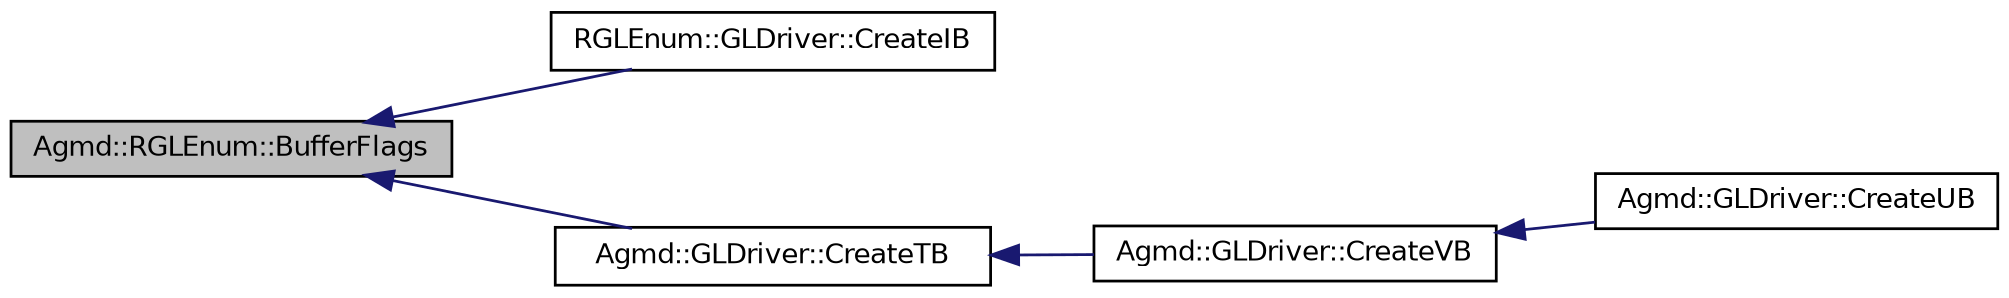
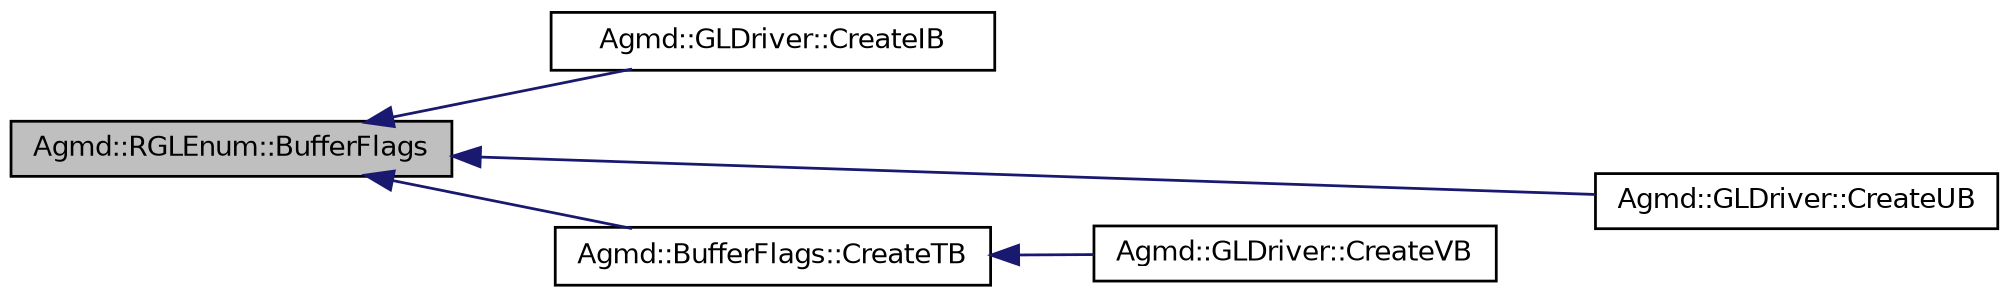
  digraph {
    rankdir=LR
    node [color=black fillcolor=white fontname=Helvetica fontsize=10 shape=record style=filled]
    edge [color=midnightblue dir=back fontname=Helvetica fontsize=10 labelfontname=Helvetica labelfontsize=10 style=solid]
    n1 [fillcolor=grey75 fontcolor=black height=0.2 label="Agmd::RGLEnum::BufferFlags" width=0.4]
-   n2 [height=0.2 label="RGLEnum::GLDriver::CreateIB" width=0.4]
+   n2 [height=0.2 label="Agmd::GLDriver::CreateIB" width=0.4]
    n3 [height=0.2 label="Agmd::GLDriver::CreateUB" width=0.4]
-   n4 [height=0.2 label="Agmd::GLDriver::CreateTB" width=0.4]
+   n4 [height=0.2 label="Agmd::BufferFlags::CreateTB" width=0.4]
    n5 [height=0.2 label="Agmd::GLDriver::CreateVB" width=0.4]
    n1 -> n2
-   n5 -> n3
+   n1 -> n3
    n1 -> n4
    n4 -> n5
  }
